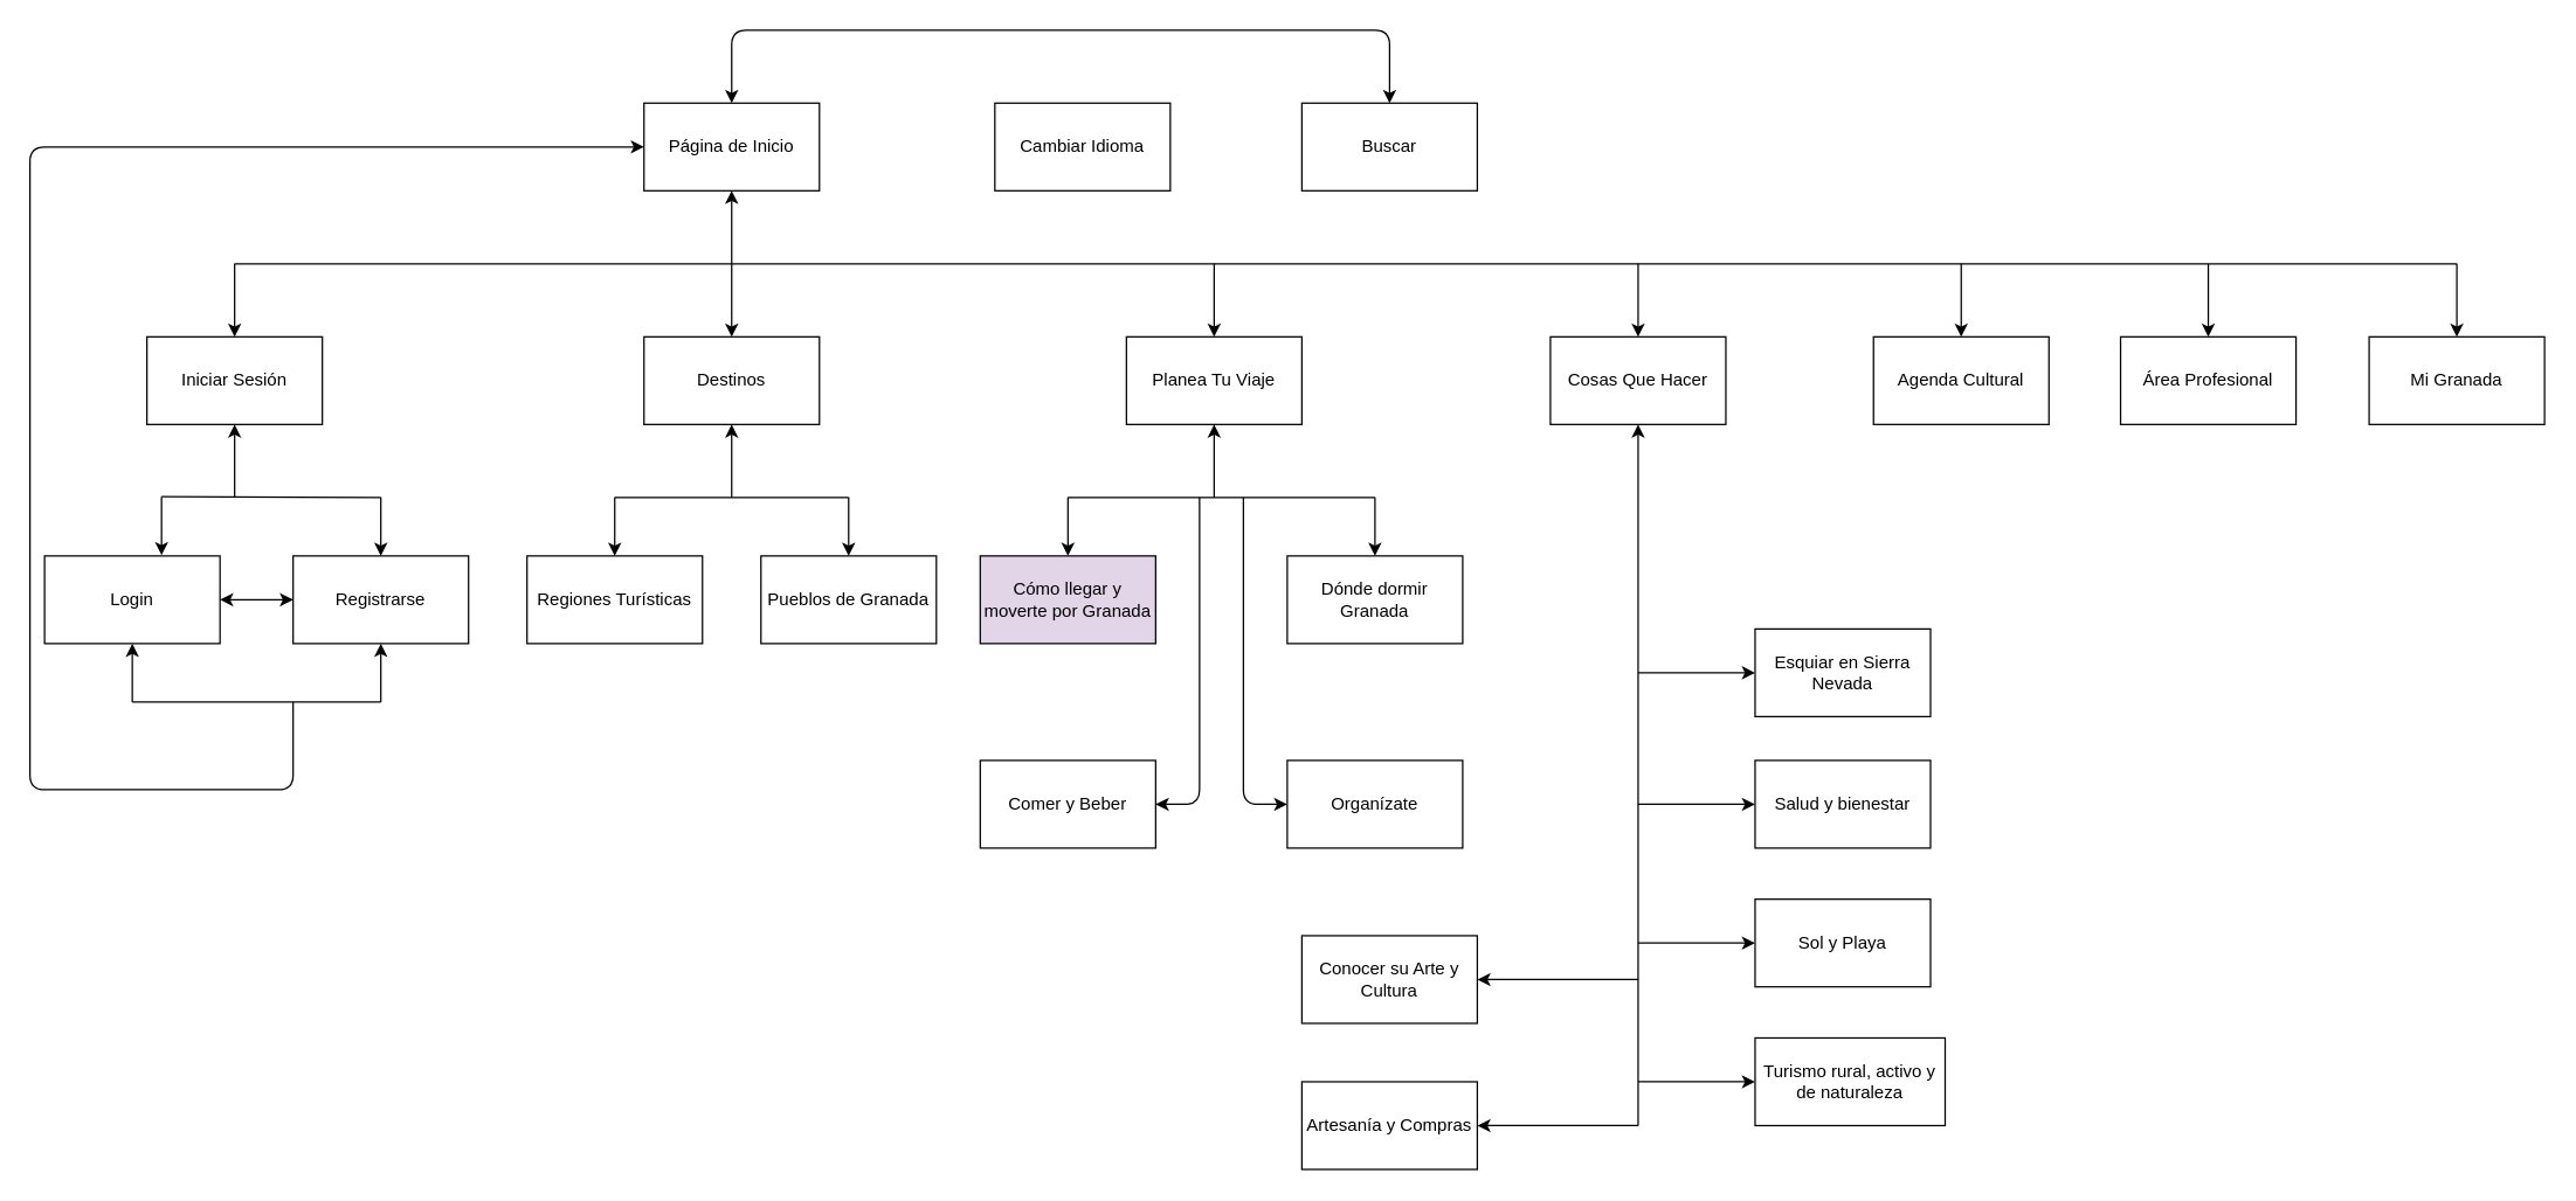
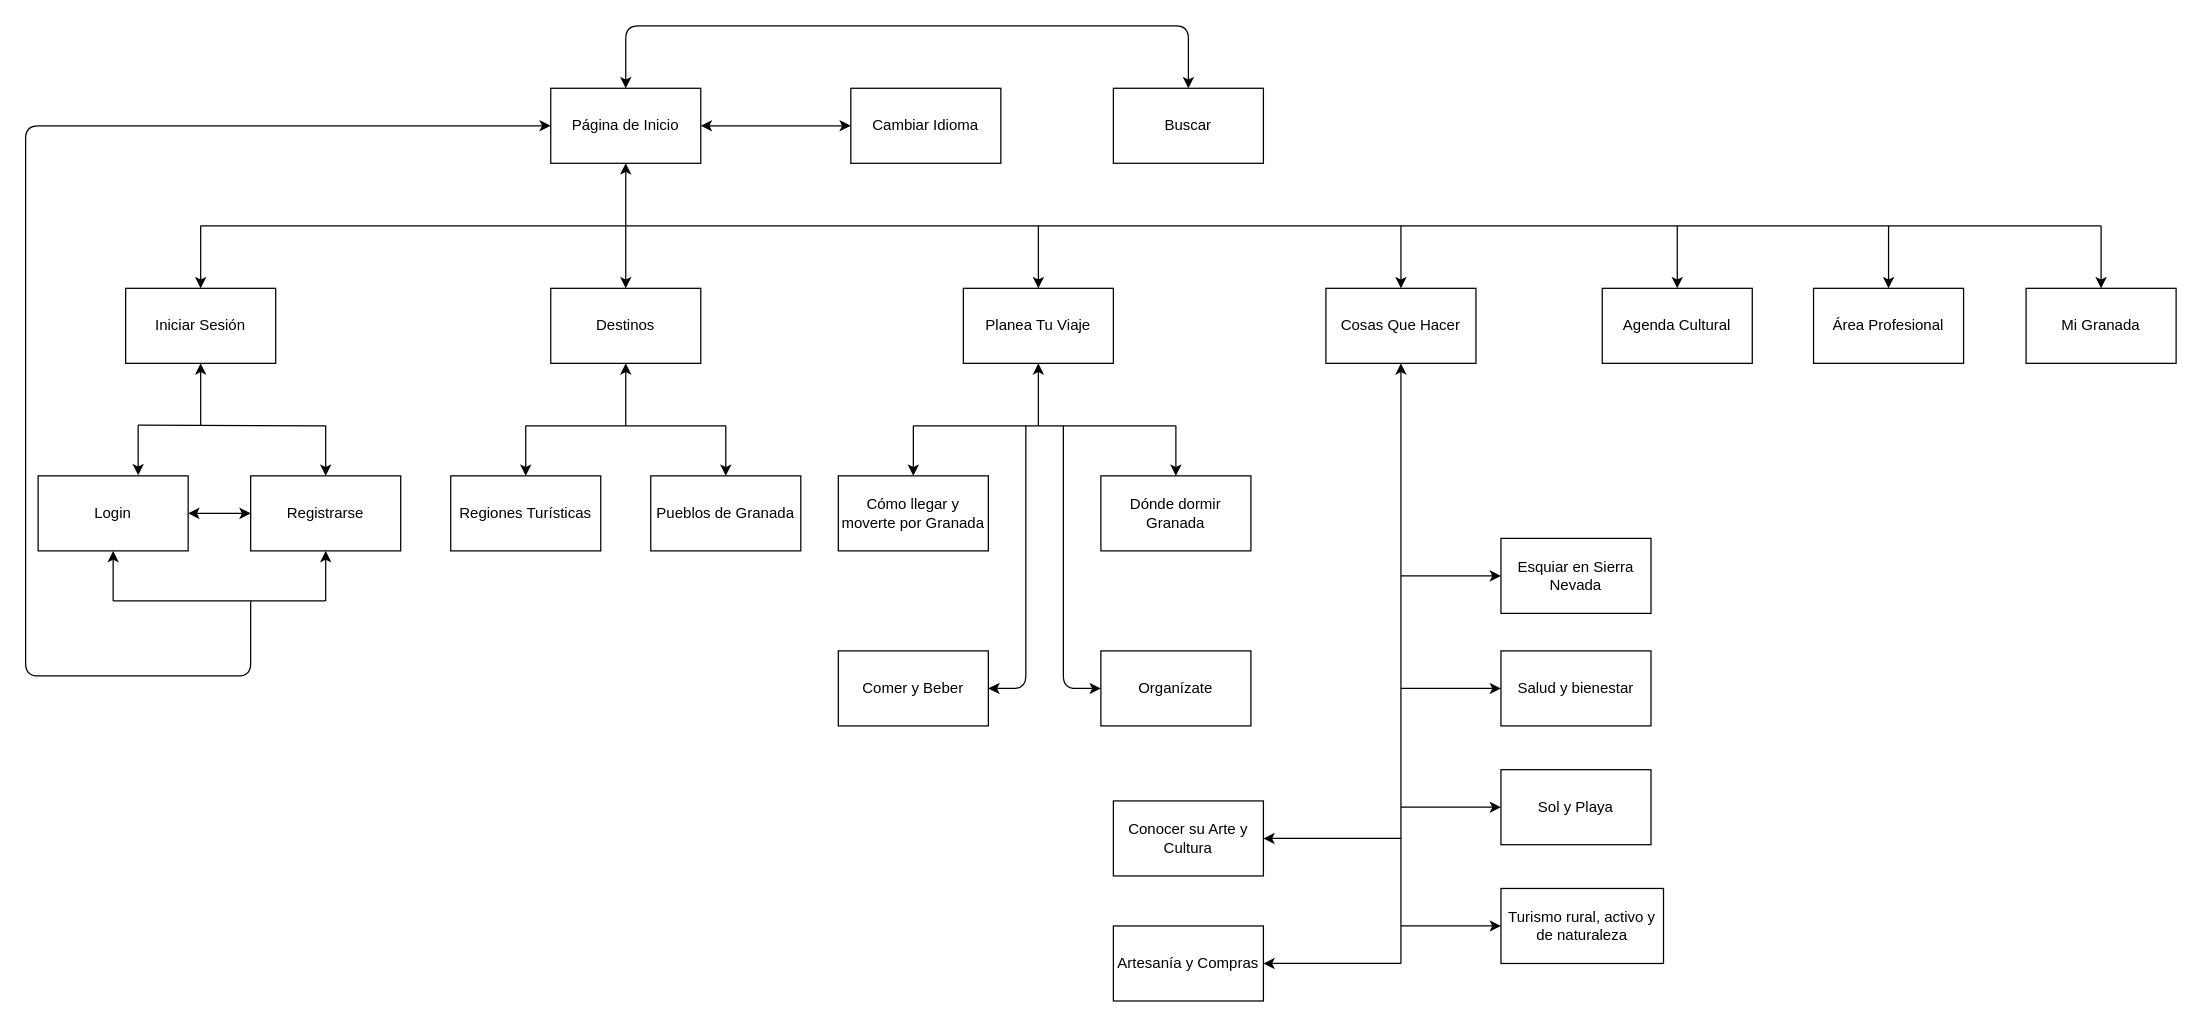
  <mxCell id="0" />
  <mxCell id="1" parent="0" />
  <mxCell id="2" value="Página de Inicio" style="rounded=0;whiteSpace=wrap;html=1;" parent="1" vertex="1"><mxGeometry x="440" y="70" width="120" height="60" as="geometry" /></mxCell>
  <mxCell id="3" value="" style="endArrow=classic;html=1;entryX=0.5;entryY=1;entryDx=0;entryDy=0;" parent="1" target="2" edge="1"><mxGeometry width="50" height="50" relative="1" as="geometry"><mxPoint x="500" y="180" as="sourcePoint" /><mxPoint x="550" y="260" as="targetPoint" /></mxGeometry></mxCell>
  <mxCell id="4" value="Iniciar Sesión" style="rounded=0;whiteSpace=wrap;html=1;" parent="1" vertex="1"><mxGeometry y="230" width="120" height="60" as="geometry" x="100" /></mxCell>
  <mxCell id="5" value="" style="endArrow=classic;html=1;entryX=0.5;entryY=0;entryDx=0;entryDy=0;" parent="1" target="4" edge="1"><mxGeometry width="50" height="50" relative="1" as="geometry"><mxPoint x="160" y="180" as="sourcePoint" /><mxPoint x="530" y="240" as="targetPoint" /></mxGeometry></mxCell>
  <mxCell id="6" value="" style="endArrow=none;html=1;" parent="1" edge="1"><mxGeometry width="50" height="50" relative="1" as="geometry"><mxPoint x="160" y="180" as="sourcePoint" /><mxPoint x="1680" y="180" as="targetPoint" /></mxGeometry></mxCell>
  <mxCell id="7" value="Login" style="rounded=0;whiteSpace=wrap;html=1;" parent="1" vertex="1"><mxGeometry x="30" y="380" width="120" height="60" as="geometry" /></mxCell>
  <mxCell id="8" value="Registrarse" style="rounded=0;whiteSpace=wrap;html=1;" parent="1" vertex="1"><mxGeometry x="200" y="380" width="120" height="60" as="geometry" /></mxCell>
  <mxCell id="9" value="" style="endArrow=classic;html=1;entryX=0.5;entryY=1;entryDx=0;entryDy=0;" parent="1" target="4" edge="1"><mxGeometry width="50" height="50" relative="1" as="geometry"><mxPoint x="160" y="340" as="sourcePoint" /><mxPoint x="540" y="220" as="targetPoint" /></mxGeometry></mxCell>
  <mxCell id="10" value="" style="endArrow=classic;html=1;entryX=0.5;entryY=0;entryDx=0;entryDy=0;" parent="1" edge="1"><mxGeometry width="50" height="50" relative="1" as="geometry"><mxPoint x="110" y="339.5" as="sourcePoint" /><mxPoint x="110" y="379.5" as="targetPoint" /></mxGeometry></mxCell>
  <mxCell id="11" value="" style="endArrow=classic;html=1;entryX=0.5;entryY=0;entryDx=0;entryDy=0;" parent="1" target="8" edge="1"><mxGeometry width="50" height="50" relative="1" as="geometry"><mxPoint x="260" y="340" as="sourcePoint" /><mxPoint x="130" y="389.5" as="targetPoint" /></mxGeometry></mxCell>
  <mxCell id="12" value="" style="endArrow=none;html=1;" parent="1" edge="1"><mxGeometry width="50" height="50" relative="1" as="geometry"><mxPoint x="110" y="339.5" as="sourcePoint" /><mxPoint x="260" y="340" as="targetPoint" /></mxGeometry></mxCell>
  <mxCell id="13" value="" style="endArrow=classic;startArrow=classic;html=1;exitX=1;exitY=0.5;exitDx=0;exitDy=0;entryX=0;entryY=0.5;entryDx=0;entryDy=0;" parent="1" source="7" target="8" edge="1"><mxGeometry width="50" height="50" relative="1" as="geometry"><mxPoint x="170" y="409.5" as="sourcePoint" /><mxPoint x="510" y="219.5" as="targetPoint" /></mxGeometry></mxCell>
  <mxCell id="14" value="" style="endArrow=none;html=1;" parent="1" edge="1"><mxGeometry width="50" height="50" relative="1" as="geometry"><mxPoint x="90" y="480" as="sourcePoint" /><mxPoint x="260" y="480" as="targetPoint" /></mxGeometry></mxCell>
  <mxCell id="15" value="" style="endArrow=classic;html=1;entryX=0.5;entryY=1;entryDx=0;entryDy=0;" parent="1" target="7" edge="1"><mxGeometry width="50" height="50" relative="1" as="geometry"><mxPoint x="90" y="480" as="sourcePoint" /><mxPoint x="110" y="439.5" as="targetPoint" /></mxGeometry></mxCell>
  <mxCell id="16" value="" style="endArrow=classic;html=1;entryX=0.5;entryY=1;entryDx=0;entryDy=0;" parent="1" target="8" edge="1"><mxGeometry width="50" height="50" relative="1" as="geometry"><mxPoint x="260" y="480" as="sourcePoint" /><mxPoint x="520" y="429.5" as="targetPoint" /></mxGeometry></mxCell>
  <mxCell id="17" value="" style="endArrow=classic;html=1;entryX=0;entryY=0.5;entryDx=0;entryDy=0;" parent="1" target="2" edge="1"><mxGeometry width="50" height="50" relative="1" as="geometry"><mxPoint x="200" y="480" as="sourcePoint" /><mxPoint x="260" y="540" as="targetPoint" /><Array as="points"><mxPoint x="200" y="540" /><mxPoint x="20" y="540" /><mxPoint x="20" y="100" /></Array></mxGeometry></mxCell>
  <mxCell id="18" value="Planea Tu Viaje" style="rounded=0;whiteSpace=wrap;html=1;" parent="1" vertex="1"><mxGeometry x="770" y="230" width="120" height="60" as="geometry" /></mxCell>
  <mxCell id="19" value="Destinos" style="rounded=0;whiteSpace=wrap;html=1;" parent="1" vertex="1"><mxGeometry x="440" y="230" width="120" height="60" as="geometry" /></mxCell>
  <mxCell id="20" value="" style="endArrow=classic;html=1;entryX=0.5;entryY=0;entryDx=0;entryDy=0;" parent="1" target="19" edge="1"><mxGeometry width="50" height="50" relative="1" as="geometry"><mxPoint x="500" y="180" as="sourcePoint" /><mxPoint x="540" y="320" as="targetPoint" /></mxGeometry></mxCell>
  <mxCell id="21" value="Cosas Que Hacer" style="rounded=0;whiteSpace=wrap;html=1;" parent="1" vertex="1"><mxGeometry x="1060" y="230" width="120" height="60" as="geometry" /></mxCell>
  <mxCell id="22" value="Regiones Turísticas" style="rounded=0;whiteSpace=wrap;html=1;" parent="1" vertex="1"><mxGeometry x="360" y="380" width="120" height="60" as="geometry" /></mxCell>
  <mxCell id="23" value="Pueblos de Granada" style="rounded=0;whiteSpace=wrap;html=1;" parent="1" vertex="1"><mxGeometry x="520" y="380" width="120" height="60" as="geometry" /></mxCell>
  <mxCell id="24" value="" style="endArrow=classic;html=1;entryX=0.5;entryY=0;entryDx=0;entryDy=0;" parent="1" target="22" edge="1"><mxGeometry width="50" height="50" relative="1" as="geometry"><mxPoint x="420" y="340" as="sourcePoint" /><mxPoint x="540" y="320" as="targetPoint" /></mxGeometry></mxCell>
  <mxCell id="25" value="" style="endArrow=classic;html=1;entryX=0.5;entryY=0;entryDx=0;entryDy=0;" parent="1" target="23" edge="1"><mxGeometry width="50" height="50" relative="1" as="geometry"><mxPoint x="580" y="340" as="sourcePoint" /><mxPoint x="590" y="380" as="targetPoint" /></mxGeometry></mxCell>
  <mxCell id="26" value="" style="endArrow=none;html=1;" parent="1" edge="1"><mxGeometry width="50" height="50" relative="1" as="geometry"><mxPoint x="420" y="340" as="sourcePoint" /><mxPoint x="580" y="340" as="targetPoint" /></mxGeometry></mxCell>
  <mxCell id="27" value="Cambiar Idioma" style="rounded=0;whiteSpace=wrap;html=1;" parent="1" vertex="1"><mxGeometry x="680" y="70" width="120" height="60" as="geometry" /></mxCell>
+ <mxCell id="28" value="" style="endArrow=classic;startArrow=classic;html=1;entryX=0;entryY=0.5;entryDx=0;entryDy=0;exitX=1;exitY=0.5;exitDx=0;exitDy=0;" parent="1" source="2" target="27" edge="1"><mxGeometry width="50" height="50" relative="1" as="geometry"><mxPoint x="590" y="140" as="sourcePoint" /><mxPoint x="640" y="90" as="targetPoint" /></mxGeometry></mxCell>
  <mxCell id="29" value="" style="endArrow=classic;html=1;entryX=0.5;entryY=0;entryDx=0;entryDy=0;" parent="1" target="18" edge="1"><mxGeometry width="50" height="50" relative="1" as="geometry"><mxPoint x="830" y="180" as="sourcePoint" /><mxPoint x="540" y="320" as="targetPoint" /></mxGeometry></mxCell>
- <mxCell id="30" value="Cómo llegar y moverte por Granada" style="rounded=0;whiteSpace=wrap;html=1;fillColor=#e1d5e7;" parent="1" vertex="1"><mxGeometry x="670" y="380" width="120" height="60" as="geometry" /></mxCell>
+ <mxCell id="30" value="Cómo llegar y moverte por Granada" style="rounded=0;whiteSpace=wrap;html=1;" parent="1" vertex="1"><mxGeometry x="670" y="380" width="120" height="60" as="geometry" /></mxCell>
  <mxCell id="31" value="Dónde dormir Granada" style="rounded=0;whiteSpace=wrap;html=1;" parent="1" vertex="1"><mxGeometry x="880" y="380" width="120" height="60" as="geometry" /></mxCell>
  <mxCell id="32" value="Comer y Beber" style="rounded=0;whiteSpace=wrap;html=1;" parent="1" vertex="1"><mxGeometry x="670" y="520" width="120" height="60" as="geometry" /></mxCell>
  <mxCell id="33" value="Organízate" style="rounded=0;whiteSpace=wrap;html=1;" parent="1" vertex="1"><mxGeometry x="880" y="520" width="120" height="60" as="geometry" /></mxCell>
  <mxCell id="34" value="" style="endArrow=classic;html=1;entryX=0.5;entryY=1;entryDx=0;entryDy=0;" parent="1" target="19" edge="1"><mxGeometry width="50" height="50" relative="1" as="geometry"><mxPoint x="500" y="340" as="sourcePoint" /><mxPoint x="490" y="310" as="targetPoint" /></mxGeometry></mxCell>
  <mxCell id="35" value="" style="endArrow=classic;html=1;entryX=0.5;entryY=1;entryDx=0;entryDy=0;" parent="1" target="18" edge="1"><mxGeometry width="50" height="50" relative="1" as="geometry"><mxPoint x="830" y="340" as="sourcePoint" /><mxPoint x="880" y="310" as="targetPoint" /></mxGeometry></mxCell>
  <mxCell id="36" value="" style="endArrow=none;html=1;" parent="1" edge="1"><mxGeometry width="50" height="50" relative="1" as="geometry"><mxPoint x="730" y="340" as="sourcePoint" /><mxPoint x="940" y="340" as="targetPoint" /></mxGeometry></mxCell>
  <mxCell id="37" value="" style="endArrow=classic;html=1;entryX=0;entryY=0.5;entryDx=0;entryDy=0;" parent="1" target="33" edge="1"><mxGeometry width="50" height="50" relative="1" as="geometry"><mxPoint x="850" y="340" as="sourcePoint" /><mxPoint x="880" y="310" as="targetPoint" /><Array as="points"><mxPoint x="850" y="550" /></Array></mxGeometry></mxCell>
  <mxCell id="38" value="" style="endArrow=classic;html=1;entryX=1;entryY=0.5;entryDx=0;entryDy=0;" parent="1" target="32" edge="1"><mxGeometry width="50" height="50" relative="1" as="geometry"><mxPoint x="820" y="340" as="sourcePoint" /><mxPoint x="880" y="310" as="targetPoint" /><Array as="points"><mxPoint x="820" y="550" /></Array></mxGeometry></mxCell>
  <mxCell id="39" value="" style="endArrow=classic;html=1;entryX=0.5;entryY=0;entryDx=0;entryDy=0;" parent="1" target="30" edge="1"><mxGeometry width="50" height="50" relative="1" as="geometry"><mxPoint x="730" y="340" as="sourcePoint" /><mxPoint x="880" y="310" as="targetPoint" /></mxGeometry></mxCell>
  <mxCell id="40" value="" style="endArrow=classic;html=1;entryX=0.5;entryY=0;entryDx=0;entryDy=0;" parent="1" target="31" edge="1"><mxGeometry width="50" height="50" relative="1" as="geometry"><mxPoint x="940" y="340" as="sourcePoint" /><mxPoint x="880" y="310" as="targetPoint" /></mxGeometry></mxCell>
  <mxCell id="41" value="" style="endArrow=classic;html=1;entryX=0.5;entryY=0;entryDx=0;entryDy=0;" parent="1" target="21" edge="1"><mxGeometry width="50" height="50" relative="1" as="geometry"><mxPoint x="1120" y="180" as="sourcePoint" /><mxPoint x="1170" y="310" as="targetPoint" /></mxGeometry></mxCell>
  <mxCell id="42" value="" style="endArrow=classic;html=1;entryX=0.5;entryY=1;entryDx=0;entryDy=0;" parent="1" target="21" edge="1"><mxGeometry width="50" height="50" relative="1" as="geometry"><mxPoint x="1120" y="770" as="sourcePoint" /><mxPoint x="1160" y="410" as="targetPoint" /></mxGeometry></mxCell>
  <mxCell id="43" value="" style="endArrow=classic;html=1;entryX=1;entryY=0.5;entryDx=0;entryDy=0;" parent="1" target="44" edge="1"><mxGeometry width="50" height="50" relative="1" as="geometry"><mxPoint x="1120" y="670" as="sourcePoint" /><mxPoint x="1020" y="780" as="targetPoint" /></mxGeometry></mxCell>
  <mxCell id="44" value="Conocer su Arte y Cultura" style="rounded=0;whiteSpace=wrap;html=1;" parent="1" vertex="1"><mxGeometry x="890" y="640" width="120" height="60" as="geometry" /></mxCell>
  <mxCell id="45" value="Artesanía y Compras" style="rounded=0;whiteSpace=wrap;html=1;" parent="1" vertex="1"><mxGeometry x="890" y="740" width="120" height="60" as="geometry" /></mxCell>
  <mxCell id="46" value="" style="endArrow=classic;html=1;entryX=1;entryY=0.5;entryDx=0;entryDy=0;" parent="1" target="45" edge="1"><mxGeometry width="50" height="50" relative="1" as="geometry"><mxPoint x="1120" y="770" as="sourcePoint" /><mxPoint x="1000" y="520" as="targetPoint" /></mxGeometry></mxCell>
  <mxCell id="47" value="Sol y Playa" style="rounded=0;whiteSpace=wrap;html=1;" parent="1" vertex="1"><mxGeometry x="1200" y="615" width="120" height="60" as="geometry" /></mxCell>
  <mxCell id="48" value="" style="endArrow=classic;html=1;entryX=0;entryY=0.5;entryDx=0;entryDy=0;" parent="1" target="47" edge="1"><mxGeometry width="50" height="50" relative="1" as="geometry"><mxPoint x="1120" y="645" as="sourcePoint" /><mxPoint x="1000" y="520" as="targetPoint" /></mxGeometry></mxCell>
  <mxCell id="49" value="Turismo rural, activo y de naturaleza" style="rounded=0;whiteSpace=wrap;html=1;" parent="1" vertex="1"><mxGeometry x="1200" y="710" width="130" height="60" as="geometry" /></mxCell>
  <mxCell id="50" value="" style="endArrow=classic;html=1;entryX=0;entryY=0.5;entryDx=0;entryDy=0;" parent="1" target="49" edge="1"><mxGeometry width="50" height="50" relative="1" as="geometry"><mxPoint x="1120" y="740" as="sourcePoint" /><mxPoint x="1000" y="520" as="targetPoint" /></mxGeometry></mxCell>
  <mxCell id="51" value="Salud y bienestar" style="rounded=0;whiteSpace=wrap;html=1;" parent="1" vertex="1"><mxGeometry x="1200" y="520" width="120" height="60" as="geometry" /></mxCell>
  <mxCell id="52" value="" style="endArrow=classic;html=1;entryX=0;entryY=0.5;entryDx=0;entryDy=0;" parent="1" target="51" edge="1"><mxGeometry width="50" height="50" relative="1" as="geometry"><mxPoint x="1120" y="550" as="sourcePoint" /><mxPoint x="1000" y="520" as="targetPoint" /></mxGeometry></mxCell>
  <mxCell id="53" value="Esquiar en Sierra Nevada" style="rounded=0;whiteSpace=wrap;html=1;" parent="1" vertex="1"><mxGeometry x="1200" y="430" width="120" height="60" as="geometry" /></mxCell>
  <mxCell id="54" value="" style="endArrow=classic;html=1;entryX=0;entryY=0.5;entryDx=0;entryDy=0;" parent="1" target="53" edge="1"><mxGeometry width="50" height="50" relative="1" as="geometry"><mxPoint x="1120" y="460" as="sourcePoint" /><mxPoint x="1000" y="520" as="targetPoint" /></mxGeometry></mxCell>
  <mxCell id="55" value="Agenda Cultural" style="rounded=0;whiteSpace=wrap;html=1;" parent="1" vertex="1"><mxGeometry x="1281" y="230" width="120" height="60" as="geometry" /></mxCell>
  <mxCell id="56" value="" style="endArrow=classic;html=1;entryX=0.5;entryY=0;entryDx=0;entryDy=0;" parent="1" target="55" edge="1"><mxGeometry width="50" height="50" relative="1" as="geometry"><mxPoint x="1341" y="180" as="sourcePoint" /><mxPoint x="1680" y="310" as="targetPoint" /></mxGeometry></mxCell>
  <mxCell id="57" value="Área Profesional" style="rounded=0;whiteSpace=wrap;html=1;" parent="1" vertex="1"><mxGeometry x="1450" y="230" width="120" height="60" as="geometry" /></mxCell>
  <mxCell id="58" value="" style="endArrow=classic;html=1;entryX=0.5;entryY=0;entryDx=0;entryDy=0;" parent="1" target="57" edge="1"><mxGeometry width="50" height="50" relative="1" as="geometry"><mxPoint x="1510" y="180" as="sourcePoint" /><mxPoint x="1680" y="310" as="targetPoint" /></mxGeometry></mxCell>
  <mxCell id="59" value="Mi Granada" style="rounded=0;whiteSpace=wrap;html=1;" parent="1" vertex="1"><mxGeometry x="1620" y="230" width="120" height="60" as="geometry" /></mxCell>
  <mxCell id="60" value="" style="endArrow=classic;html=1;entryX=0.5;entryY=0;entryDx=0;entryDy=0;" parent="1" target="59" edge="1"><mxGeometry width="50" height="50" relative="1" as="geometry"><mxPoint x="1680" y="180" as="sourcePoint" /><mxPoint x="1680" y="310" as="targetPoint" /></mxGeometry></mxCell>
  <mxCell id="61" value="Buscar" style="rounded=0;whiteSpace=wrap;html=1;" parent="1" vertex="1"><mxGeometry x="890" y="70" width="120" height="60" as="geometry" /></mxCell>
  <mxCell id="62" value="" style="endArrow=classic;startArrow=classic;html=1;exitX=0.5;exitY=0;exitDx=0;exitDy=0;entryX=0.5;entryY=0;entryDx=0;entryDy=0;" parent="1" source="2" target="61" edge="1"><mxGeometry width="50" height="50" relative="1" as="geometry"><mxPoint x="720" y="160" as="sourcePoint" /><mxPoint x="770" y="110" as="targetPoint" /><Array as="points"><mxPoint x="500" y="20" /><mxPoint x="950" y="20" /></Array></mxGeometry></mxCell>
